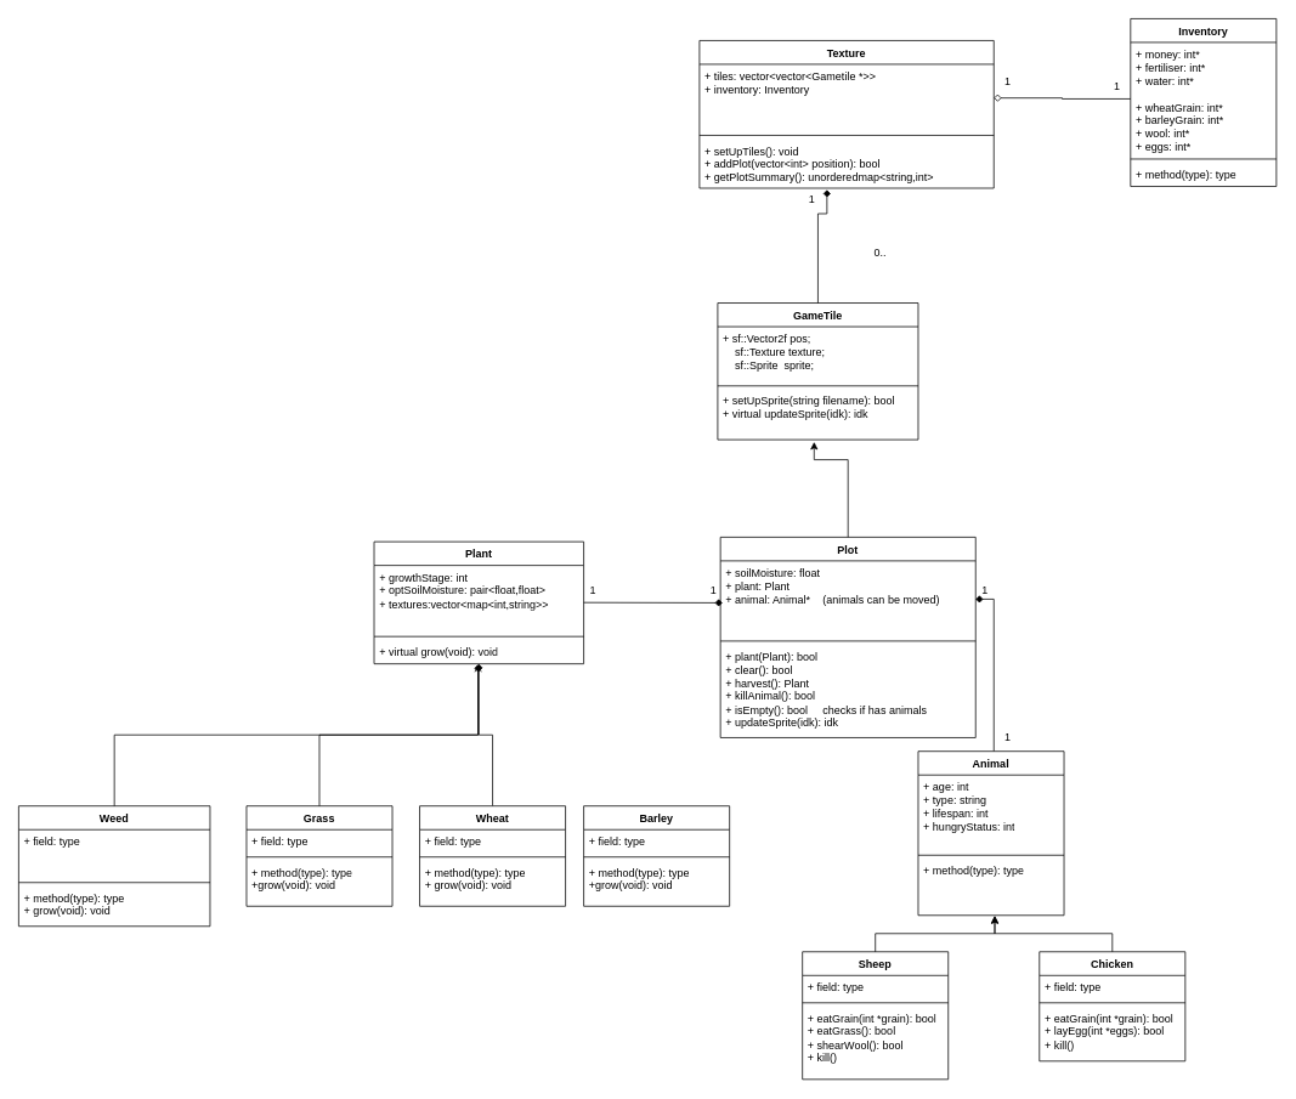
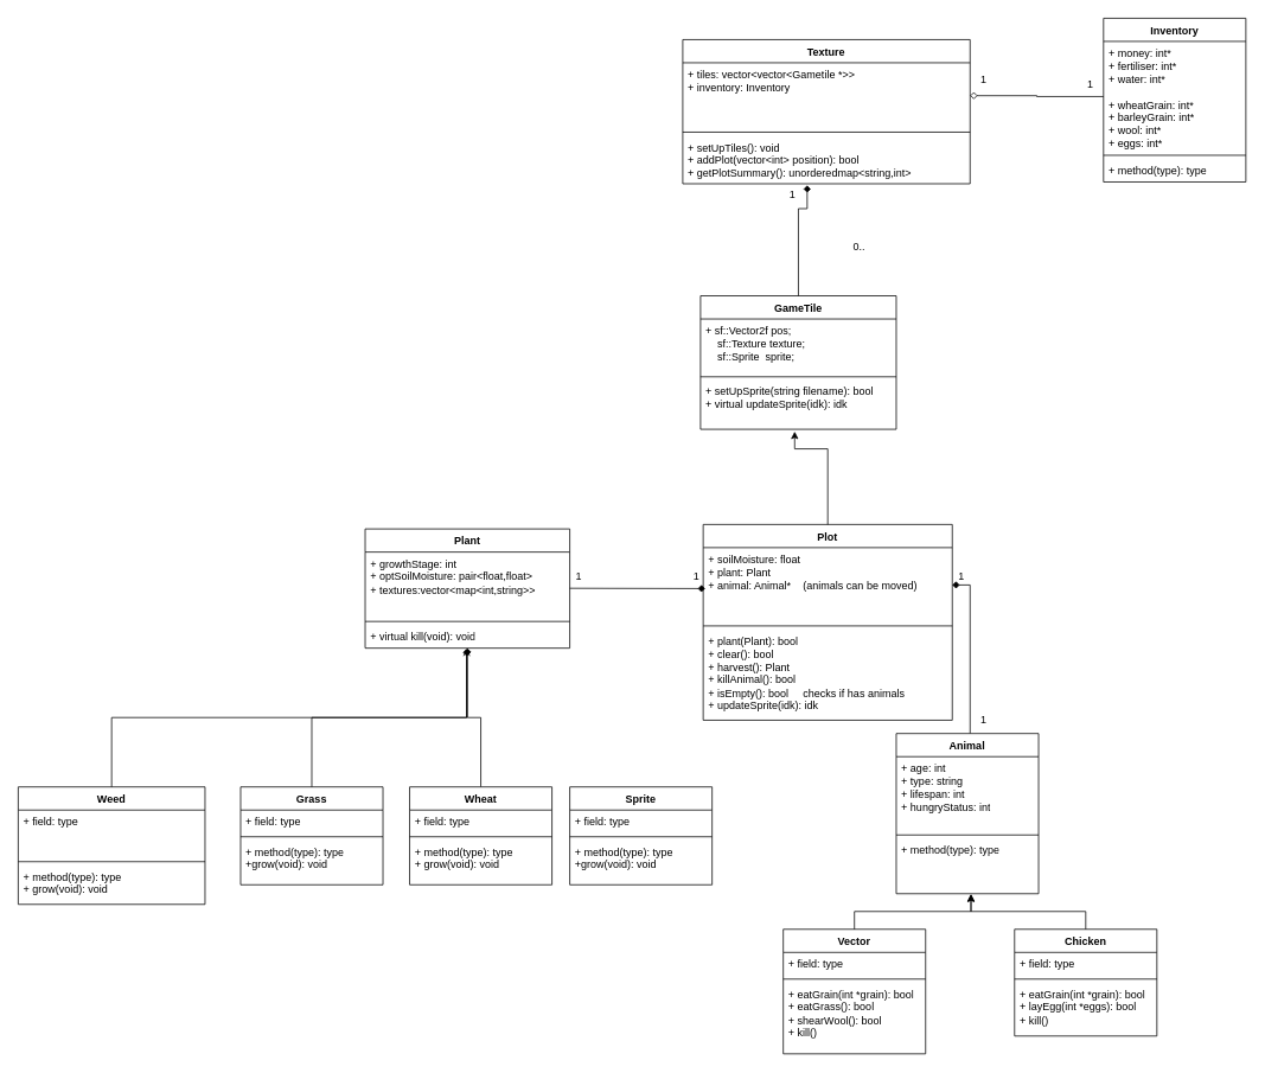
  <mxCell id="0" />
  <mxCell id="1" parent="0" />
  <mxCell id="2" value="Plant" style="swimlane;fontStyle=1;align=center;verticalAlign=top;childLayout=stackLayout;horizontal=1;startSize=26;horizontalStack=0;resizeParent=1;resizeParentMax=0;resizeLast=0;collapsible=1;marginBottom=0;whiteSpace=wrap;html=1;" vertex="1" parent="1"><mxGeometry x="410" y="594" width="230" height="134" as="geometry" /></mxCell>
  <mxCell id="3" value="+ growthStage: int&lt;br&gt;+ optSoilMoisture: pair&amp;lt;float,float&amp;gt;&lt;br&gt;+ textures:vector&amp;lt;map&amp;lt;int,string&amp;gt;&amp;gt;" style="text;strokeColor=none;fillColor=none;align=left;verticalAlign=top;spacingLeft=4;spacingRight=4;overflow=hidden;rotatable=0;points=[[0,0.5],[1,0.5]];portConstraint=eastwest;whiteSpace=wrap;html=1;" vertex="1" parent="2"><mxGeometry y="26" width="230" height="74" as="geometry" /></mxCell>
  <mxCell id="4" value="" style="line;strokeWidth=1;fillColor=none;align=left;verticalAlign=middle;spacingTop=-1;spacingLeft=3;spacingRight=3;rotatable=0;labelPosition=right;points=[];portConstraint=eastwest;strokeColor=inherit;" vertex="1" parent="2"><mxGeometry y="100" width="230" height="8" as="geometry" /></mxCell>
- <mxCell id="5" value="+ virtual grow(void): void" style="text;strokeColor=none;fillColor=none;align=left;verticalAlign=top;spacingLeft=4;spacingRight=4;overflow=hidden;rotatable=0;points=[[0,0.5],[1,0.5]];portConstraint=eastwest;whiteSpace=wrap;html=1;" vertex="1" parent="2"><mxGeometry y="108" width="230" height="26" as="geometry" /></mxCell>
+ <mxCell id="5" value="+ virtual kill(void): void" style="text;strokeColor=none;fillColor=none;align=left;verticalAlign=top;spacingLeft=4;spacingRight=4;overflow=hidden;rotatable=0;points=[[0,0.5],[1,0.5]];portConstraint=eastwest;whiteSpace=wrap;html=1;" vertex="1" parent="2"><mxGeometry y="108" width="230" height="26" as="geometry" /></mxCell>
  <mxCell id="6" style="edgeStyle=orthogonalEdgeStyle;rounded=0;orthogonalLoop=1;jettySize=auto;html=1;exitX=1;exitY=0.5;exitDx=0;exitDy=0;" edge="1" parent="2" source="3" target="3"><mxGeometry relative="1" as="geometry" /></mxCell>
  <mxCell id="7" value="Weed" style="swimlane;fontStyle=1;align=center;verticalAlign=top;childLayout=stackLayout;horizontal=1;startSize=26;horizontalStack=0;resizeParent=1;resizeParentMax=0;resizeLast=0;collapsible=1;marginBottom=0;whiteSpace=wrap;html=1;" vertex="1" parent="1"><mxGeometry x="20" y="884" width="210" height="132" as="geometry" /></mxCell>
  <mxCell id="8" value="+ field: type" style="text;strokeColor=none;fillColor=none;align=left;verticalAlign=top;spacingLeft=4;spacingRight=4;overflow=hidden;rotatable=0;points=[[0,0.5],[1,0.5]];portConstraint=eastwest;whiteSpace=wrap;html=1;" vertex="1" parent="7"><mxGeometry y="26" width="210" height="54" as="geometry" /></mxCell>
  <mxCell id="9" value="" style="line;strokeWidth=1;fillColor=none;align=left;verticalAlign=middle;spacingTop=-1;spacingLeft=3;spacingRight=3;rotatable=0;labelPosition=right;points=[];portConstraint=eastwest;strokeColor=inherit;" vertex="1" parent="7"><mxGeometry y="80" width="210" height="8" as="geometry" /></mxCell>
  <mxCell id="10" value="+ method(type): type&lt;br&gt;+ grow(void): void" style="text;strokeColor=none;fillColor=none;align=left;verticalAlign=top;spacingLeft=4;spacingRight=4;overflow=hidden;rotatable=0;points=[[0,0.5],[1,0.5]];portConstraint=eastwest;whiteSpace=wrap;html=1;" vertex="1" parent="7"><mxGeometry y="88" width="210" height="44" as="geometry" /></mxCell>
  <mxCell id="11" value="" style="edgeStyle=orthogonalEdgeStyle;rounded=0;orthogonalLoop=1;jettySize=auto;html=1;entryX=0.5;entryY=1;entryDx=0;entryDy=0;endArrow=diamond;" edge="1" parent="1" source="12" target="2"><mxGeometry relative="1" as="geometry" /></mxCell>
  <mxCell id="12" value="Wheat" style="swimlane;fontStyle=1;align=center;verticalAlign=top;childLayout=stackLayout;horizontal=1;startSize=26;horizontalStack=0;resizeParent=1;resizeParentMax=0;resizeLast=0;collapsible=1;marginBottom=0;whiteSpace=wrap;html=1;" vertex="1" parent="1"><mxGeometry x="460" y="884" width="160" height="110" as="geometry" /></mxCell>
  <mxCell id="13" value="+ field: type" style="text;strokeColor=none;fillColor=none;align=left;verticalAlign=top;spacingLeft=4;spacingRight=4;overflow=hidden;rotatable=0;points=[[0,0.5],[1,0.5]];portConstraint=eastwest;whiteSpace=wrap;html=1;" vertex="1" parent="12"><mxGeometry y="26" width="160" height="26" as="geometry" /></mxCell>
  <mxCell id="14" value="" style="line;strokeWidth=1;fillColor=none;align=left;verticalAlign=middle;spacingTop=-1;spacingLeft=3;spacingRight=3;rotatable=0;labelPosition=right;points=[];portConstraint=eastwest;strokeColor=inherit;" vertex="1" parent="12"><mxGeometry y="52" width="160" height="8" as="geometry" /></mxCell>
  <mxCell id="15" value="+ method(type): type&lt;br&gt;+ grow(void): void" style="text;strokeColor=none;fillColor=none;align=left;verticalAlign=top;spacingLeft=4;spacingRight=4;overflow=hidden;rotatable=0;points=[[0,0.5],[1,0.5]];portConstraint=eastwest;whiteSpace=wrap;html=1;" vertex="1" parent="12"><mxGeometry y="60" width="160" height="50" as="geometry" /></mxCell>
- <mxCell id="16" value="Barley" style="swimlane;fontStyle=1;align=center;verticalAlign=top;childLayout=stackLayout;horizontal=1;startSize=26;horizontalStack=0;resizeParent=1;resizeParentMax=0;resizeLast=0;collapsible=1;marginBottom=0;whiteSpace=wrap;html=1;" vertex="1" parent="1"><mxGeometry x="640" y="884" width="160" height="110" as="geometry" /></mxCell>
+ <mxCell id="16" value="Sprite" style="swimlane;fontStyle=1;align=center;verticalAlign=top;childLayout=stackLayout;horizontal=1;startSize=26;horizontalStack=0;resizeParent=1;resizeParentMax=0;resizeLast=0;collapsible=1;marginBottom=0;whiteSpace=wrap;html=1;" vertex="1" parent="1"><mxGeometry x="640" y="884" width="160" height="110" as="geometry" /></mxCell>
  <mxCell id="17" value="+ field: type" style="text;strokeColor=none;fillColor=none;align=left;verticalAlign=top;spacingLeft=4;spacingRight=4;overflow=hidden;rotatable=0;points=[[0,0.5],[1,0.5]];portConstraint=eastwest;whiteSpace=wrap;html=1;" vertex="1" parent="16"><mxGeometry y="26" width="160" height="26" as="geometry" /></mxCell>
  <mxCell id="18" value="" style="line;strokeWidth=1;fillColor=none;align=left;verticalAlign=middle;spacingTop=-1;spacingLeft=3;spacingRight=3;rotatable=0;labelPosition=right;points=[];portConstraint=eastwest;strokeColor=inherit;" vertex="1" parent="16"><mxGeometry y="52" width="160" height="8" as="geometry" /></mxCell>
  <mxCell id="19" value="+ method(type): type&lt;br&gt;+grow(void): void" style="text;strokeColor=none;fillColor=none;align=left;verticalAlign=top;spacingLeft=4;spacingRight=4;overflow=hidden;rotatable=0;points=[[0,0.5],[1,0.5]];portConstraint=eastwest;whiteSpace=wrap;html=1;" vertex="1" parent="16"><mxGeometry y="60" width="160" height="50" as="geometry" /></mxCell>
  <mxCell id="20" style="edgeStyle=orthogonalEdgeStyle;rounded=0;orthogonalLoop=1;jettySize=auto;html=1;entryX=0.496;entryY=1.031;entryDx=0;entryDy=0;entryPerimeter=0;endArrow=diamond;" edge="1" parent="1" source="7" target="5"><mxGeometry relative="1" as="geometry" /></mxCell>
  <mxCell id="21" value="Plot" style="swimlane;fontStyle=1;align=center;verticalAlign=top;childLayout=stackLayout;horizontal=1;startSize=26;horizontalStack=0;resizeParent=1;resizeParentMax=0;resizeLast=0;collapsible=1;marginBottom=0;whiteSpace=wrap;html=1;" vertex="1" parent="1"><mxGeometry x="790" y="589" width="280" height="220" as="geometry" /></mxCell>
  <mxCell id="22" value="+ soilMoisture: float&lt;br&gt;+ plant: Plant&lt;br&gt;+ animal: Animal*&lt;span style=&quot;white-space: pre;&quot;&gt;&#09;&lt;/span&gt;(animals can be moved)" style="text;strokeColor=none;fillColor=none;align=left;verticalAlign=top;spacingLeft=4;spacingRight=4;overflow=hidden;rotatable=0;points=[[0,0.5],[1,0.5]];portConstraint=eastwest;whiteSpace=wrap;html=1;" vertex="1" parent="21"><mxGeometry y="26" width="280" height="84" as="geometry" /></mxCell>
  <mxCell id="23" value="" style="line;strokeWidth=1;fillColor=none;align=left;verticalAlign=middle;spacingTop=-1;spacingLeft=3;spacingRight=3;rotatable=0;labelPosition=right;points=[];portConstraint=eastwest;strokeColor=inherit;" vertex="1" parent="21"><mxGeometry y="110" width="280" height="8" as="geometry" /></mxCell>
  <mxCell id="24" value="+ plant(Plant): bool&lt;br&gt;+ clear(): bool&lt;br&gt;+ harvest(): Plant&lt;br&gt;+ killAnimal(): bool&lt;br&gt;+ isEmpty(): bool&amp;nbsp;&lt;span style=&quot;white-space: pre;&quot;&gt;&#09;&lt;/span&gt;checks if has animals&lt;br&gt;+ updateSprite(idk): idk" style="text;strokeColor=none;fillColor=none;align=left;verticalAlign=top;spacingLeft=4;spacingRight=4;overflow=hidden;rotatable=0;points=[[0,0.5],[1,0.5]];portConstraint=eastwest;whiteSpace=wrap;html=1;" vertex="1" parent="21"><mxGeometry y="118" width="280" height="102" as="geometry" /></mxCell>
  <mxCell id="25" value="" style="endArrow=diamond;html=1;rounded=0;entryX=0.008;entryY=0.548;entryDx=0;entryDy=0;entryPerimeter=0;endFill=1;" edge="1" parent="1" target="22"><mxGeometry relative="1" as="geometry"><mxPoint x="640" y="660.71" as="sourcePoint" /><mxPoint x="740" y="660.71" as="targetPoint" /></mxGeometry></mxCell>
  <mxCell id="26" value="1" style="text;html=1;align=center;verticalAlign=middle;resizable=0;points=[];autosize=1;strokeColor=none;fillColor=none;" vertex="1" parent="1"><mxGeometry x="635" y="632" width="30" height="30" as="geometry" /></mxCell>
  <mxCell id="27" value="1" style="text;html=1;align=center;verticalAlign=middle;resizable=0;points=[];autosize=1;strokeColor=none;fillColor=none;" vertex="1" parent="1"><mxGeometry x="767" y="632" width="30" height="30" as="geometry" /></mxCell>
  <mxCell id="28" value="Inventory" style="swimlane;fontStyle=1;align=center;verticalAlign=top;childLayout=stackLayout;horizontal=1;startSize=26;horizontalStack=0;resizeParent=1;resizeParentMax=0;resizeLast=0;collapsible=1;marginBottom=0;whiteSpace=wrap;html=1;" vertex="1" parent="1"><mxGeometry x="1240" y="20" width="160" height="184" as="geometry" /></mxCell>
  <mxCell id="29" value="+ money: int*&lt;br&gt;+ fertiliser: int*&lt;br&gt;+ water: int*&lt;br&gt;&lt;br&gt;+ wheatGrain: int*&lt;br&gt;+ barleyGrain: int*&lt;br&gt;+ wool: int*&lt;br&gt;+ eggs: int*" style="text;strokeColor=none;fillColor=none;align=left;verticalAlign=top;spacingLeft=4;spacingRight=4;overflow=hidden;rotatable=0;points=[[0,0.5],[1,0.5]];portConstraint=eastwest;whiteSpace=wrap;html=1;" vertex="1" parent="28"><mxGeometry y="26" width="160" height="124" as="geometry" /></mxCell>
  <mxCell id="30" value="" style="line;strokeWidth=1;fillColor=none;align=left;verticalAlign=middle;spacingTop=-1;spacingLeft=3;spacingRight=3;rotatable=0;labelPosition=right;points=[];portConstraint=eastwest;strokeColor=inherit;" vertex="1" parent="28"><mxGeometry y="150" width="160" height="8" as="geometry" /></mxCell>
  <mxCell id="31" value="+ method(type): type" style="text;strokeColor=none;fillColor=none;align=left;verticalAlign=top;spacingLeft=4;spacingRight=4;overflow=hidden;rotatable=0;points=[[0,0.5],[1,0.5]];portConstraint=eastwest;whiteSpace=wrap;html=1;" vertex="1" parent="28"><mxGeometry y="158" width="160" height="26" as="geometry" /></mxCell>
  <mxCell id="32" style="edgeStyle=orthogonalEdgeStyle;rounded=0;orthogonalLoop=1;jettySize=auto;html=1;entryX=1;entryY=0.5;entryDx=0;entryDy=0;endArrow=diamond;endFill=0;" edge="1" parent="1" source="29" target="61"><mxGeometry relative="1" as="geometry"><mxPoint x="1060" y="356" as="targetPoint" /></mxGeometry></mxCell>
  <mxCell id="33" value="1" style="text;html=1;align=center;verticalAlign=middle;resizable=0;points=[];autosize=1;strokeColor=none;fillColor=none;" vertex="1" parent="1"><mxGeometry x="1090" y="74" width="30" height="30" as="geometry" /></mxCell>
  <mxCell id="34" value="1" style="text;html=1;align=center;verticalAlign=middle;resizable=0;points=[];autosize=1;strokeColor=none;fillColor=none;" vertex="1" parent="1"><mxGeometry x="1210" y="80" width="30" height="30" as="geometry" /></mxCell>
  <mxCell id="35" style="edgeStyle=orthogonalEdgeStyle;rounded=0;orthogonalLoop=1;jettySize=auto;html=1;entryX=1;entryY=0.5;entryDx=0;entryDy=0;endArrow=diamond;endFill=1;" edge="1" parent="1" source="36" target="22"><mxGeometry relative="1" as="geometry"><Array as="points"><mxPoint x="1090" y="657" /></Array></mxGeometry></mxCell>
  <mxCell id="36" value="Animal" style="swimlane;fontStyle=1;align=center;verticalAlign=top;childLayout=stackLayout;horizontal=1;startSize=26;horizontalStack=0;resizeParent=1;resizeParentMax=0;resizeLast=0;collapsible=1;marginBottom=0;whiteSpace=wrap;html=1;" vertex="1" parent="1"><mxGeometry x="1007" y="824" width="160" height="180" as="geometry" /></mxCell>
  <mxCell id="37" value="+ age: int&lt;br&gt;+ type: string&lt;br&gt;+ lifespan: int&lt;br&gt;+ hungryStatus: int" style="text;strokeColor=none;fillColor=none;align=left;verticalAlign=top;spacingLeft=4;spacingRight=4;overflow=hidden;rotatable=0;points=[[0,0.5],[1,0.5]];portConstraint=eastwest;whiteSpace=wrap;html=1;" vertex="1" parent="36"><mxGeometry y="26" width="160" height="84" as="geometry" /></mxCell>
  <mxCell id="38" value="" style="line;strokeWidth=1;fillColor=none;align=left;verticalAlign=middle;spacingTop=-1;spacingLeft=3;spacingRight=3;rotatable=0;labelPosition=right;points=[];portConstraint=eastwest;strokeColor=inherit;" vertex="1" parent="36"><mxGeometry y="110" width="160" height="8" as="geometry" /></mxCell>
  <mxCell id="39" value="+ method(type): type" style="text;strokeColor=none;fillColor=none;align=left;verticalAlign=top;spacingLeft=4;spacingRight=4;overflow=hidden;rotatable=0;points=[[0,0.5],[1,0.5]];portConstraint=eastwest;whiteSpace=wrap;html=1;" vertex="1" parent="36"><mxGeometry y="118" width="160" height="62" as="geometry" /></mxCell>
- <mxCell id="40" value="Sheep" style="swimlane;fontStyle=1;align=center;verticalAlign=top;childLayout=stackLayout;horizontal=1;startSize=26;horizontalStack=0;resizeParent=1;resizeParentMax=0;resizeLast=0;collapsible=1;marginBottom=0;whiteSpace=wrap;html=1;" vertex="1" parent="1"><mxGeometry x="880" y="1044" width="160" height="140" as="geometry" /></mxCell>
+ <mxCell id="40" value="Vector" style="swimlane;fontStyle=1;align=center;verticalAlign=top;childLayout=stackLayout;horizontal=1;startSize=26;horizontalStack=0;resizeParent=1;resizeParentMax=0;resizeLast=0;collapsible=1;marginBottom=0;whiteSpace=wrap;html=1;" vertex="1" parent="1"><mxGeometry x="880" y="1044" width="160" height="140" as="geometry" /></mxCell>
  <mxCell id="41" value="+ field: type" style="text;strokeColor=none;fillColor=none;align=left;verticalAlign=top;spacingLeft=4;spacingRight=4;overflow=hidden;rotatable=0;points=[[0,0.5],[1,0.5]];portConstraint=eastwest;whiteSpace=wrap;html=1;" vertex="1" parent="40"><mxGeometry y="26" width="160" height="26" as="geometry" /></mxCell>
  <mxCell id="42" value="" style="line;strokeWidth=1;fillColor=none;align=left;verticalAlign=middle;spacingTop=-1;spacingLeft=3;spacingRight=3;rotatable=0;labelPosition=right;points=[];portConstraint=eastwest;strokeColor=inherit;" vertex="1" parent="40"><mxGeometry y="52" width="160" height="8" as="geometry" /></mxCell>
  <mxCell id="43" value="+ eatGrain(int *grain): bool&lt;br&gt;+ eatGrass(): bool&lt;br&gt;+ shearWool(): bool&lt;br&gt;+ kill()" style="text;strokeColor=none;fillColor=none;align=left;verticalAlign=top;spacingLeft=4;spacingRight=4;overflow=hidden;rotatable=0;points=[[0,0.5],[1,0.5]];portConstraint=eastwest;whiteSpace=wrap;html=1;" vertex="1" parent="40"><mxGeometry y="60" width="160" height="80" as="geometry" /></mxCell>
  <mxCell id="44" value="Chicken" style="swimlane;fontStyle=1;align=center;verticalAlign=top;childLayout=stackLayout;horizontal=1;startSize=26;horizontalStack=0;resizeParent=1;resizeParentMax=0;resizeLast=0;collapsible=1;marginBottom=0;whiteSpace=wrap;html=1;" vertex="1" parent="1"><mxGeometry x="1140" y="1044" width="160" height="120" as="geometry" /></mxCell>
  <mxCell id="45" value="+ field: type" style="text;strokeColor=none;fillColor=none;align=left;verticalAlign=top;spacingLeft=4;spacingRight=4;overflow=hidden;rotatable=0;points=[[0,0.5],[1,0.5]];portConstraint=eastwest;whiteSpace=wrap;html=1;" vertex="1" parent="44"><mxGeometry y="26" width="160" height="26" as="geometry" /></mxCell>
  <mxCell id="46" value="" style="line;strokeWidth=1;fillColor=none;align=left;verticalAlign=middle;spacingTop=-1;spacingLeft=3;spacingRight=3;rotatable=0;labelPosition=right;points=[];portConstraint=eastwest;strokeColor=inherit;" vertex="1" parent="44"><mxGeometry y="52" width="160" height="8" as="geometry" /></mxCell>
  <mxCell id="47" value="+ eatGrain(int *grain): bool&lt;br&gt;+ layEgg(int *eggs): bool&lt;br&gt;+ kill()" style="text;strokeColor=none;fillColor=none;align=left;verticalAlign=top;spacingLeft=4;spacingRight=4;overflow=hidden;rotatable=0;points=[[0,0.5],[1,0.5]];portConstraint=eastwest;whiteSpace=wrap;html=1;" vertex="1" parent="44"><mxGeometry y="60" width="160" height="60" as="geometry" /></mxCell>
  <mxCell id="48" value="Grass" style="swimlane;fontStyle=1;align=center;verticalAlign=top;childLayout=stackLayout;horizontal=1;startSize=26;horizontalStack=0;resizeParent=1;resizeParentMax=0;resizeLast=0;collapsible=1;marginBottom=0;whiteSpace=wrap;html=1;" vertex="1" parent="1"><mxGeometry x="270" y="884" width="160" height="110" as="geometry" /></mxCell>
  <mxCell id="49" value="+ field: type" style="text;strokeColor=none;fillColor=none;align=left;verticalAlign=top;spacingLeft=4;spacingRight=4;overflow=hidden;rotatable=0;points=[[0,0.5],[1,0.5]];portConstraint=eastwest;whiteSpace=wrap;html=1;" vertex="1" parent="48"><mxGeometry y="26" width="160" height="26" as="geometry" /></mxCell>
  <mxCell id="50" value="" style="line;strokeWidth=1;fillColor=none;align=left;verticalAlign=middle;spacingTop=-1;spacingLeft=3;spacingRight=3;rotatable=0;labelPosition=right;points=[];portConstraint=eastwest;strokeColor=inherit;" vertex="1" parent="48"><mxGeometry y="52" width="160" height="8" as="geometry" /></mxCell>
  <mxCell id="51" value="+ method(type): type&lt;br&gt;+grow(void): void" style="text;strokeColor=none;fillColor=none;align=left;verticalAlign=top;spacingLeft=4;spacingRight=4;overflow=hidden;rotatable=0;points=[[0,0.5],[1,0.5]];portConstraint=eastwest;whiteSpace=wrap;html=1;" vertex="1" parent="48"><mxGeometry y="60" width="160" height="50" as="geometry" /></mxCell>
  <mxCell id="52" style="edgeStyle=orthogonalEdgeStyle;rounded=0;orthogonalLoop=1;jettySize=auto;html=1;entryX=0.496;entryY=1.029;entryDx=0;entryDy=0;entryPerimeter=0;endArrow=open;" edge="1" parent="1" source="48" target="5"><mxGeometry relative="1" as="geometry" /></mxCell>
  <mxCell id="53" style="edgeStyle=orthogonalEdgeStyle;rounded=0;orthogonalLoop=1;jettySize=auto;html=1;entryX=0.525;entryY=1.016;entryDx=0;entryDy=0;entryPerimeter=0;" edge="1" parent="1" source="40" target="39"><mxGeometry relative="1" as="geometry" /></mxCell>
  <mxCell id="54" style="edgeStyle=orthogonalEdgeStyle;rounded=0;orthogonalLoop=1;jettySize=auto;html=1;entryX=0.525;entryY=1.004;entryDx=0;entryDy=0;entryPerimeter=0;" edge="1" parent="1" source="44" target="39"><mxGeometry relative="1" as="geometry" /></mxCell>
  <mxCell id="55" value="GameTile" style="swimlane;fontStyle=1;align=center;verticalAlign=top;childLayout=stackLayout;horizontal=1;startSize=26;horizontalStack=0;resizeParent=1;resizeParentMax=0;resizeLast=0;collapsible=1;marginBottom=0;whiteSpace=wrap;html=1;" vertex="1" parent="1"><mxGeometry x="787" y="332" width="220" height="150" as="geometry" /></mxCell>
  <mxCell id="56" value="+&amp;nbsp;sf::Vector2f pos;&lt;div&gt;&amp;nbsp; &amp;nbsp; sf::Texture texture;&lt;/div&gt;&lt;span style=&quot;background-color: initial;&quot;&gt;&amp;nbsp; &amp;nbsp; sf::Sprite&amp;nbsp; sprite;&lt;/span&gt;" style="text;strokeColor=none;fillColor=none;align=left;verticalAlign=top;spacingLeft=4;spacingRight=4;overflow=hidden;rotatable=0;points=[[0,0.5],[1,0.5]];portConstraint=eastwest;whiteSpace=wrap;html=1;" vertex="1" parent="55"><mxGeometry y="26" width="220" height="62" as="geometry" /></mxCell>
  <mxCell id="57" value="" style="line;strokeWidth=1;fillColor=none;align=left;verticalAlign=middle;spacingTop=-1;spacingLeft=3;spacingRight=3;rotatable=0;labelPosition=right;points=[];portConstraint=eastwest;strokeColor=inherit;" vertex="1" parent="55"><mxGeometry y="88" width="220" height="6" as="geometry" /></mxCell>
  <mxCell id="58" value="+ setUpSprite(string filename): bool&lt;br&gt;+ virtual updateSprite(idk): idk" style="text;strokeColor=none;fillColor=none;align=left;verticalAlign=top;spacingLeft=4;spacingRight=4;overflow=hidden;rotatable=0;points=[[0,0.5],[1,0.5]];portConstraint=eastwest;whiteSpace=wrap;html=1;" vertex="1" parent="55"><mxGeometry y="94" width="220" height="56" as="geometry" /></mxCell>
  <mxCell id="59" style="edgeStyle=orthogonalEdgeStyle;rounded=0;orthogonalLoop=1;jettySize=auto;html=1;entryX=0.481;entryY=1.044;entryDx=0;entryDy=0;entryPerimeter=0;exitX=0.5;exitY=0;exitDx=0;exitDy=0;" edge="1" parent="1" source="21" target="58"><mxGeometry relative="1" as="geometry"><Array as="points"><mxPoint x="930" y="504" /><mxPoint x="893" y="504" /></Array></mxGeometry></mxCell>
  <mxCell id="60" value="Texture" style="swimlane;fontStyle=1;align=center;verticalAlign=top;childLayout=stackLayout;horizontal=1;startSize=26;horizontalStack=0;resizeParent=1;resizeParentMax=0;resizeLast=0;collapsible=1;marginBottom=0;whiteSpace=wrap;html=1;" vertex="1" parent="1"><mxGeometry x="767" y="44" width="323" height="162" as="geometry" /></mxCell>
  <mxCell id="61" value="+ tiles: vector&amp;lt;vector&amp;lt;Gametile *&amp;gt;&amp;gt;&lt;br&gt;+ inventory: Inventory" style="text;strokeColor=none;fillColor=none;align=left;verticalAlign=top;spacingLeft=4;spacingRight=4;overflow=hidden;rotatable=0;points=[[0,0.5],[1,0.5]];portConstraint=eastwest;whiteSpace=wrap;html=1;" vertex="1" parent="60"><mxGeometry y="26" width="323" height="74" as="geometry" /></mxCell>
  <mxCell id="62" value="" style="line;strokeWidth=1;fillColor=none;align=left;verticalAlign=middle;spacingTop=-1;spacingLeft=3;spacingRight=3;rotatable=0;labelPosition=right;points=[];portConstraint=eastwest;strokeColor=inherit;" vertex="1" parent="60"><mxGeometry y="100" width="323" height="8" as="geometry" /></mxCell>
  <mxCell id="63" value="+ setUpTiles(): void&lt;br&gt;+ addPlot(vector&amp;lt;int&amp;gt; position): bool&lt;br style=&quot;border-color: var(--border-color);&quot;&gt;+ getPlotSummary(): unorderedmap&amp;lt;string,int&amp;gt;&amp;nbsp;" style="text;strokeColor=none;fillColor=none;align=left;verticalAlign=top;spacingLeft=4;spacingRight=4;overflow=hidden;rotatable=0;points=[[0,0.5],[1,0.5]];portConstraint=eastwest;whiteSpace=wrap;html=1;" vertex="1" parent="60"><mxGeometry y="108" width="323" height="54" as="geometry" /></mxCell>
  <mxCell id="64" style="edgeStyle=orthogonalEdgeStyle;rounded=0;orthogonalLoop=1;jettySize=auto;html=1;entryX=0.433;entryY=1.033;entryDx=0;entryDy=0;entryPerimeter=0;endArrow=diamond;endFill=1;exitX=0.5;exitY=0;exitDx=0;exitDy=0;" edge="1" parent="1" source="55" target="63"><mxGeometry relative="1" as="geometry"><Array as="points"><mxPoint x="897" y="234" /><mxPoint x="907" y="234" /></Array></mxGeometry></mxCell>
  <mxCell id="65" value="1" style="text;html=1;align=center;verticalAlign=middle;resizable=0;points=[];autosize=1;strokeColor=none;fillColor=none;" vertex="1" parent="1"><mxGeometry x="1065" y="632" width="30" height="30" as="geometry" /></mxCell>
  <mxCell id="66" value="1" style="text;html=1;align=center;verticalAlign=middle;resizable=0;points=[];autosize=1;strokeColor=none;fillColor=none;" vertex="1" parent="1"><mxGeometry x="1090" y="794" width="30" height="30" as="geometry" /></mxCell>
  <mxCell id="67" value="0.." style="text;html=1;align=center;verticalAlign=middle;resizable=0;points=[];autosize=1;strokeColor=none;fillColor=none;" vertex="1" parent="1"><mxGeometry x="945" y="262" width="40" height="30" as="geometry" /></mxCell>
  <mxCell id="68" value="1" style="text;html=1;align=center;verticalAlign=middle;resizable=0;points=[];autosize=1;strokeColor=none;fillColor=none;" vertex="1" parent="1"><mxGeometry x="875" y="204" width="30" height="30" as="geometry" /></mxCell>
